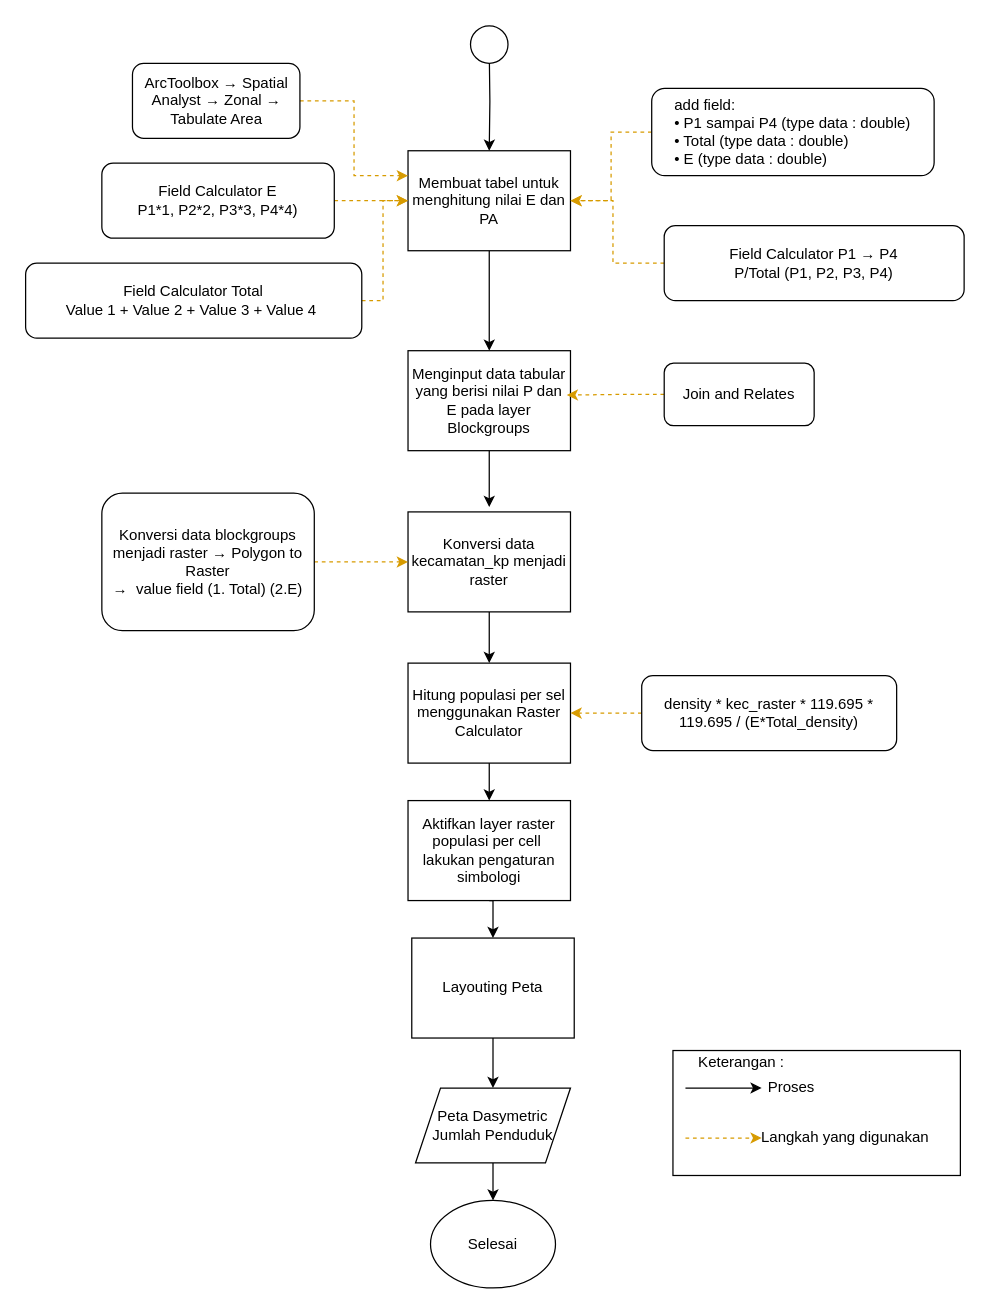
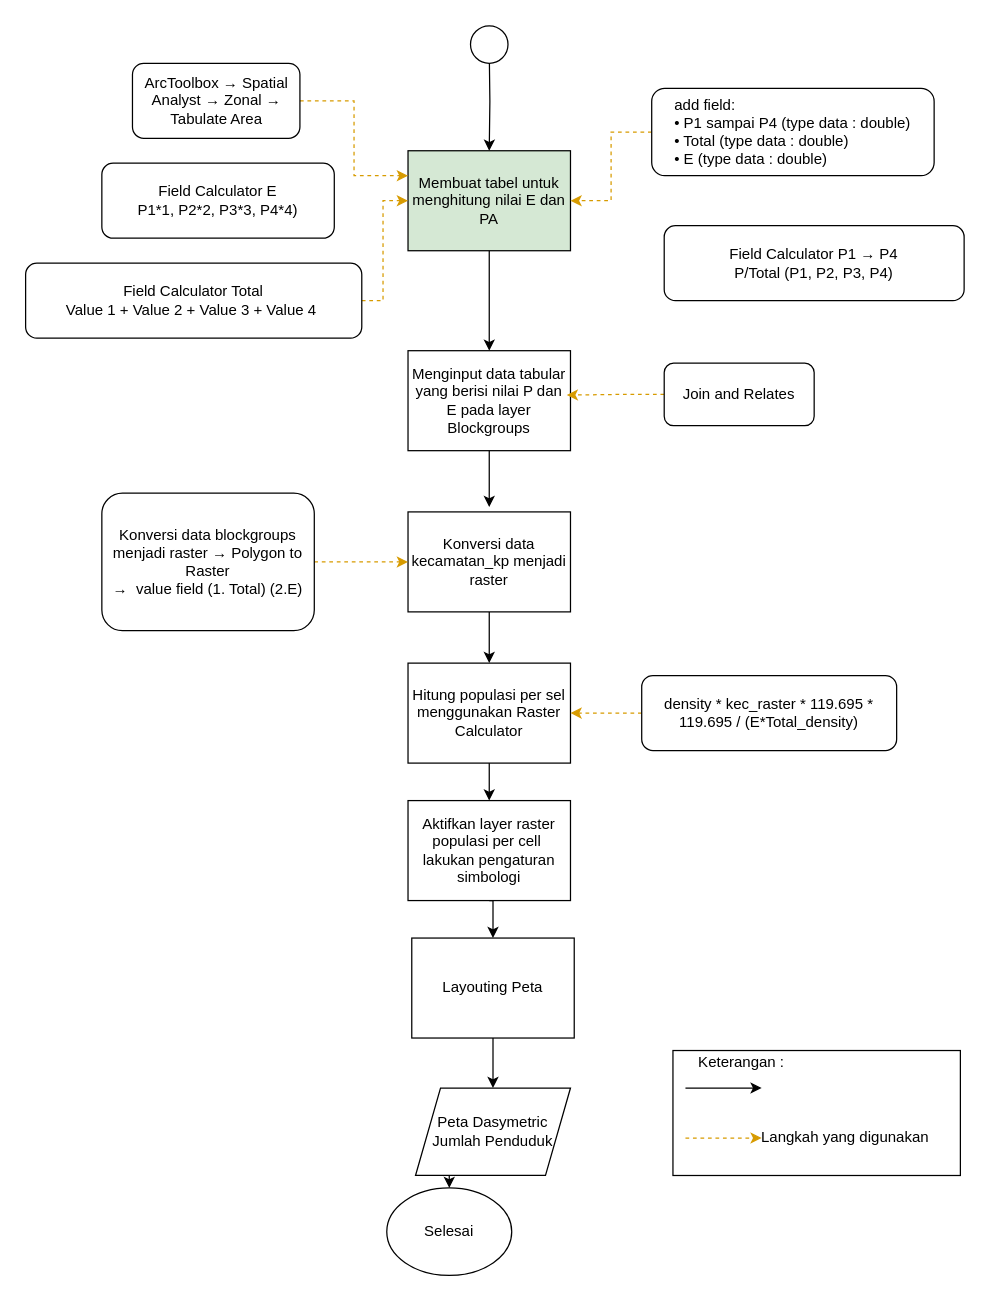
  <mxCell id="0" />
  <mxCell id="1" parent="0" />
  <mxCell id="2" style="edgeStyle=orthogonalEdgeStyle;rounded=0;orthogonalLoop=1;jettySize=auto;html=1;exitX=0.5;exitY=1;exitDx=0;exitDy=0;entryX=0.5;entryY=0;entryDx=0;entryDy=0;" edge="1" parent="1" target="4"><mxGeometry relative="1" as="geometry"><mxPoint x="391" y="40" as="sourcePoint" /></mxGeometry></mxCell>
  <mxCell id="3" style="edgeStyle=orthogonalEdgeStyle;rounded=0;orthogonalLoop=1;jettySize=auto;html=1;exitX=0.5;exitY=1;exitDx=0;exitDy=0;entryX=0.5;entryY=0;entryDx=0;entryDy=0;" edge="1" parent="1" source="4" target="6"><mxGeometry relative="1" as="geometry" /></mxCell>
- <mxCell id="4" value="Membuat tabel untuk menghitung nilai E dan PA" style="rounded=0;whiteSpace=wrap;html=1;" vertex="1" parent="1"><mxGeometry x="326" y="120" width="130" height="80" as="geometry" /></mxCell>
+ <mxCell id="4" value="Membuat tabel untuk menghitung nilai E dan PA" style="rounded=0;whiteSpace=wrap;html=1;fillColor=#d5e8d4;" vertex="1" parent="1"><mxGeometry x="326" y="120" width="130" height="80" as="geometry" /></mxCell>
  <mxCell id="5" style="edgeStyle=orthogonalEdgeStyle;rounded=0;orthogonalLoop=1;jettySize=auto;html=1;exitX=0.5;exitY=1;exitDx=0;exitDy=0;entryX=0.5;entryY=-0.048;entryDx=0;entryDy=0;entryPerimeter=0;" edge="1" parent="1" source="6" target="8"><mxGeometry relative="1" as="geometry" /></mxCell>
  <mxCell id="6" value="Menginput data tabular yang berisi nilai P dan E pada layer Blockgroups" style="rounded=0;whiteSpace=wrap;html=1;" vertex="1" parent="1"><mxGeometry x="326" y="280" width="130" height="80" as="geometry" /></mxCell>
  <mxCell id="7" style="edgeStyle=orthogonalEdgeStyle;rounded=0;orthogonalLoop=1;jettySize=auto;html=1;exitX=0.5;exitY=1;exitDx=0;exitDy=0;entryX=0.5;entryY=0;entryDx=0;entryDy=0;" edge="1" parent="1" source="8" target="10"><mxGeometry relative="1" as="geometry" /></mxCell>
  <mxCell id="8" value="Konversi data kecamatan_kp menjadi raster" style="rounded=0;whiteSpace=wrap;html=1;" vertex="1" parent="1"><mxGeometry x="326" y="409" width="130" height="80" as="geometry" /></mxCell>
  <mxCell id="9" style="edgeStyle=orthogonalEdgeStyle;rounded=0;orthogonalLoop=1;jettySize=auto;html=1;exitX=0.5;exitY=1;exitDx=0;exitDy=0;entryX=0.5;entryY=0;entryDx=0;entryDy=0;" edge="1" parent="1" source="10" target="12"><mxGeometry relative="1" as="geometry" /></mxCell>
  <mxCell id="10" value="Hitung populasi per sel menggunakan Raster Calculator" style="rounded=0;whiteSpace=wrap;html=1;" vertex="1" parent="1"><mxGeometry x="326" y="530" width="130" height="80" as="geometry" /></mxCell>
  <mxCell id="11" style="edgeStyle=orthogonalEdgeStyle;rounded=0;orthogonalLoop=1;jettySize=auto;html=1;exitX=0.5;exitY=1;exitDx=0;exitDy=0;entryX=0.5;entryY=0;entryDx=0;entryDy=0;" edge="1" parent="1" source="12" target="30"><mxGeometry relative="1" as="geometry" /></mxCell>
  <mxCell id="12" value="Aktifkan layer raster populasi per cell&amp;nbsp; lakukan pengaturan simbologi" style="rounded=0;whiteSpace=wrap;html=1;" vertex="1" parent="1"><mxGeometry x="326" y="640" width="130" height="80" as="geometry" /></mxCell>
  <mxCell id="13" style="edgeStyle=orthogonalEdgeStyle;rounded=0;orthogonalLoop=1;jettySize=auto;html=1;exitX=1;exitY=0.5;exitDx=0;exitDy=0;entryX=0;entryY=0.25;entryDx=0;entryDy=0;dashed=1;fillColor=#ffe6cc;strokeColor=#d79b00;" edge="1" parent="1" source="14" target="4"><mxGeometry relative="1" as="geometry" /></mxCell>
  <mxCell id="14" value="ArcToolbox → Spatial Analyst → Zonal → Tabulate Area" style="rounded=1;whiteSpace=wrap;html=1;" vertex="1" parent="1"><mxGeometry x="105.5" y="50" width="134" height="60" as="geometry" /></mxCell>
  <mxCell id="15" style="edgeStyle=orthogonalEdgeStyle;rounded=0;orthogonalLoop=1;jettySize=auto;html=1;exitX=0;exitY=0.5;exitDx=0;exitDy=0;entryX=1;entryY=0.5;entryDx=0;entryDy=0;dashed=1;fillColor=#ffe6cc;strokeColor=#d79b00;" edge="1" parent="1" source="16" target="4"><mxGeometry relative="1" as="geometry" /></mxCell>
  <mxCell id="16" value="&lt;div style=&quot;text-align: left&quot;&gt;&lt;span&gt;add field:&lt;/span&gt;&lt;/div&gt;&lt;div style=&quot;text-align: left&quot;&gt;&lt;span&gt;• P1 sampai P4 (type data : double)&lt;/span&gt;&lt;/div&gt;&lt;div style=&quot;text-align: left&quot;&gt;&lt;span&gt;• Total (type data : double)&lt;/span&gt;&lt;/div&gt;&lt;div style=&quot;text-align: left&quot;&gt;&lt;span&gt;• E (type data : double)&lt;/span&gt;&lt;/div&gt;" style="rounded=1;whiteSpace=wrap;html=1;" vertex="1" parent="1"><mxGeometry x="521" y="70" width="226" height="70" as="geometry" /></mxCell>
- <mxCell id="17" style="edgeStyle=orthogonalEdgeStyle;rounded=0;orthogonalLoop=1;jettySize=auto;html=1;exitX=0;exitY=0.5;exitDx=0;exitDy=0;entryX=1;entryY=0.5;entryDx=0;entryDy=0;dashed=1;fillColor=#ffe6cc;strokeColor=#d79b00;" edge="1" parent="1" source="18" target="4"><mxGeometry relative="1" as="geometry"><Array as="points"><mxPoint x="490" y="210" /><mxPoint x="490" y="160" /></Array></mxGeometry></mxCell>
  <mxCell id="18" value="Field Calculator P1 → P4&lt;br&gt;P/Total (P1, P2, P3, P4)" style="rounded=1;whiteSpace=wrap;html=1;" vertex="1" parent="1"><mxGeometry x="531" y="180" width="240" height="60" as="geometry" /></mxCell>
- <mxCell id="19" style="edgeStyle=orthogonalEdgeStyle;rounded=0;orthogonalLoop=1;jettySize=auto;html=1;exitX=1;exitY=0.5;exitDx=0;exitDy=0;entryX=0;entryY=0.5;entryDx=0;entryDy=0;dashed=1;fillColor=#ffe6cc;strokeColor=#d79b00;" edge="1" parent="1" source="20" target="4"><mxGeometry relative="1" as="geometry" /></mxCell>
  <mxCell id="20" value="Field Calculator E&lt;br&gt;P1*1, P2*2, P3*3, P4*4)" style="rounded=1;whiteSpace=wrap;html=1;" vertex="1" parent="1"><mxGeometry x="81" y="130" width="186" height="60" as="geometry" /></mxCell>
  <mxCell id="21" style="edgeStyle=orthogonalEdgeStyle;rounded=0;orthogonalLoop=1;jettySize=auto;html=1;exitX=1;exitY=0.5;exitDx=0;exitDy=0;entryX=0;entryY=0.5;entryDx=0;entryDy=0;dashed=1;fillColor=#ffe6cc;strokeColor=#d79b00;" edge="1" parent="1" source="22" target="4"><mxGeometry relative="1" as="geometry"><Array as="points"><mxPoint x="306" y="240" /><mxPoint x="306" y="160" /></Array></mxGeometry></mxCell>
  <mxCell id="22" value="Field Calculator Total&lt;br&gt;Value 1 + Value 2 + Value 3 + Value 4&amp;nbsp;" style="rounded=1;whiteSpace=wrap;html=1;" vertex="1" parent="1"><mxGeometry x="20" y="210" width="269" height="60" as="geometry" /></mxCell>
  <mxCell id="23" style="edgeStyle=orthogonalEdgeStyle;rounded=0;orthogonalLoop=1;jettySize=auto;html=1;exitX=0;exitY=0.5;exitDx=0;exitDy=0;entryX=0.977;entryY=0.444;entryDx=0;entryDy=0;entryPerimeter=0;dashed=1;fillColor=#ffe6cc;strokeColor=#d79b00;" edge="1" parent="1" source="24" target="6"><mxGeometry relative="1" as="geometry" /></mxCell>
  <mxCell id="24" value="Join and Relates" style="rounded=1;whiteSpace=wrap;html=1;" vertex="1" parent="1"><mxGeometry x="531" y="290" width="120" height="50" as="geometry" /></mxCell>
  <mxCell id="25" style="edgeStyle=orthogonalEdgeStyle;rounded=0;orthogonalLoop=1;jettySize=auto;html=1;exitX=1;exitY=0.5;exitDx=0;exitDy=0;entryX=0;entryY=0.5;entryDx=0;entryDy=0;dashed=1;fillColor=#ffe6cc;strokeColor=#d79b00;" edge="1" parent="1" source="26" target="8"><mxGeometry relative="1" as="geometry" /></mxCell>
  <mxCell id="26" value="Konversi data blockgroups menjadi raster → Polygon to Raster&lt;br&gt;→&amp;nbsp; value field (1. Total) (2.E)" style="rounded=1;whiteSpace=wrap;html=1;" vertex="1" parent="1"><mxGeometry x="81" y="394" width="170" height="110" as="geometry" /></mxCell>
  <mxCell id="27" value="" style="edgeStyle=orthogonalEdgeStyle;rounded=0;orthogonalLoop=1;jettySize=auto;html=1;dashed=1;fillColor=#ffe6cc;strokeColor=#d79b00;" edge="1" parent="1" source="28" target="10"><mxGeometry relative="1" as="geometry" /></mxCell>
  <mxCell id="28" value="density * kec_raster * 119.695 * 119.695 / (E*Total_density)" style="rounded=1;whiteSpace=wrap;html=1;" vertex="1" parent="1"><mxGeometry x="513" y="540" width="204" height="60" as="geometry" /></mxCell>
  <mxCell id="29" style="edgeStyle=orthogonalEdgeStyle;rounded=0;orthogonalLoop=1;jettySize=auto;html=1;exitX=0.5;exitY=1;exitDx=0;exitDy=0;entryX=0.5;entryY=0;entryDx=0;entryDy=0;" edge="1" parent="1" source="30" target="32"><mxGeometry relative="1" as="geometry" /></mxCell>
  <mxCell id="30" value="Layouting Peta" style="rounded=0;whiteSpace=wrap;html=1;" vertex="1" parent="1"><mxGeometry x="329" y="750" width="130" height="80" as="geometry" /></mxCell>
  <mxCell id="31" style="edgeStyle=orthogonalEdgeStyle;rounded=0;orthogonalLoop=1;jettySize=auto;html=1;exitX=0.5;exitY=1;exitDx=0;exitDy=0;entryX=0.5;entryY=0;entryDx=0;entryDy=0;" edge="1" parent="1" source="32" target="33"><mxGeometry relative="1" as="geometry" /></mxCell>
- <mxCell id="32" value="Peta Dasymetric Jumlah Penduduk" style="shape=parallelogram;perimeter=parallelogramPerimeter;whiteSpace=wrap;html=1;fixedSize=1;" vertex="1" parent="1"><mxGeometry x="332" y="870" width="124" height="60" as="geometry" /></mxCell>
- <mxCell id="33" value="Selesai" style="ellipse;whiteSpace=wrap;html=1;" vertex="1" parent="1"><mxGeometry x="344" y="960" width="100" height="70" as="geometry" /></mxCell>
+ <mxCell id="32" value="Peta Dasymetric Jumlah Penduduk" style="shape=parallelogram;perimeter=parallelogramPerimeter;whiteSpace=wrap;html=1;fixedSize=1;" vertex="1" parent="1"><mxGeometry x="332" y="870" width="124" height="70" as="geometry" /></mxCell>
+ <mxCell id="33" value="Selesai" style="ellipse;whiteSpace=wrap;html=1;" vertex="1" parent="1"><mxGeometry x="309" y="950" width="100" height="70" as="geometry" /></mxCell>
  <mxCell id="34" value="" style="group" vertex="1" connectable="0" parent="1"><mxGeometry x="548" y="860" width="220" height="80" as="geometry" /></mxCell>
  <mxCell id="35" value="" style="group" vertex="1" connectable="0" parent="34"><mxGeometry width="220" height="80" as="geometry" /></mxCell>
  <mxCell id="36" value="" style="rounded=0;whiteSpace=wrap;html=1;" vertex="1" parent="35"><mxGeometry x="-10" y="-20" width="230" height="100" as="geometry" /></mxCell>
  <mxCell id="37" value="" style="endArrow=classic;html=1;fillColor=#FF0000;" edge="1" parent="35"><mxGeometry width="50" height="50" relative="1" as="geometry"><mxPoint y="10" as="sourcePoint" /><mxPoint x="61" y="10" as="targetPoint" /></mxGeometry></mxCell>
  <mxCell id="38" value="" style="endArrow=classic;html=1;fillColor=#ffe6cc;dashed=1;strokeColor=#d79b00;" edge="1" parent="35"><mxGeometry width="50" height="50" relative="1" as="geometry"><mxPoint y="50" as="sourcePoint" /><mxPoint x="61" y="50" as="targetPoint" /></mxGeometry></mxCell>
  <mxCell id="39" value="Langkah yang digunakan" style="text;html=1;strokeColor=none;fillColor=none;align=center;verticalAlign=middle;whiteSpace=wrap;rounded=0;" vertex="1" parent="35"><mxGeometry x="58" y="40" width="140" height="20" as="geometry" /></mxCell>
- <mxCell id="40" value="Proses" style="text;html=1;strokeColor=none;fillColor=none;align=center;verticalAlign=middle;whiteSpace=wrap;rounded=0;" vertex="1" parent="35"><mxGeometry x="65" width="40" height="20" as="geometry" /></mxCell>
  <mxCell id="41" value="Keterangan :" style="text;html=1;strokeColor=none;fillColor=none;align=center;verticalAlign=middle;whiteSpace=wrap;rounded=0;" vertex="1" parent="35"><mxGeometry y="-20" width="90" height="20" as="geometry" /></mxCell>
  <mxCell id="42" value="" style="ellipse;whiteSpace=wrap;html=1;aspect=fixed;" vertex="1" parent="1"><mxGeometry x="376" y="20" width="30" height="30" as="geometry" /></mxCell>
